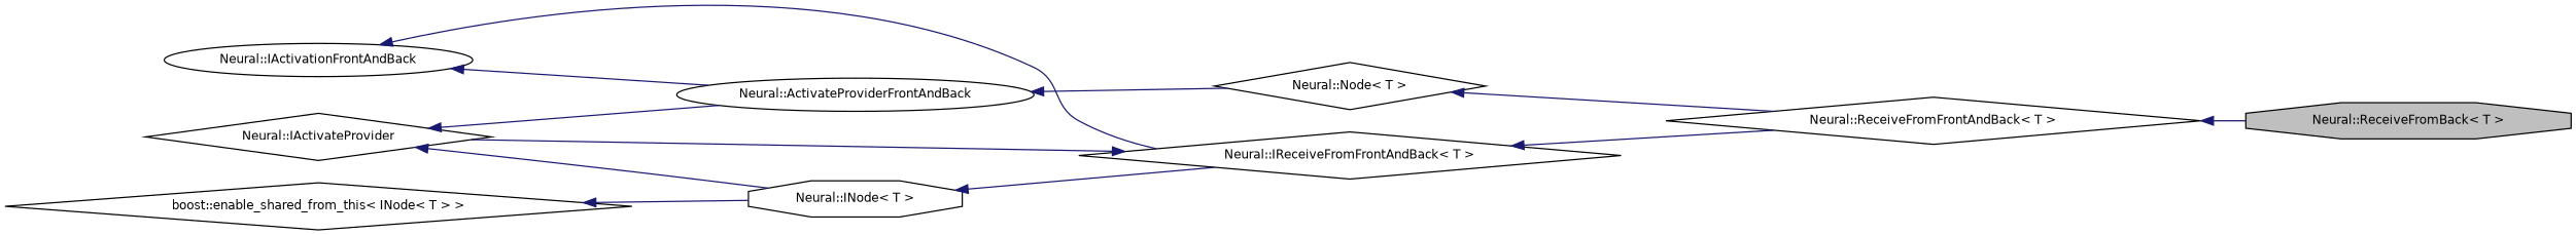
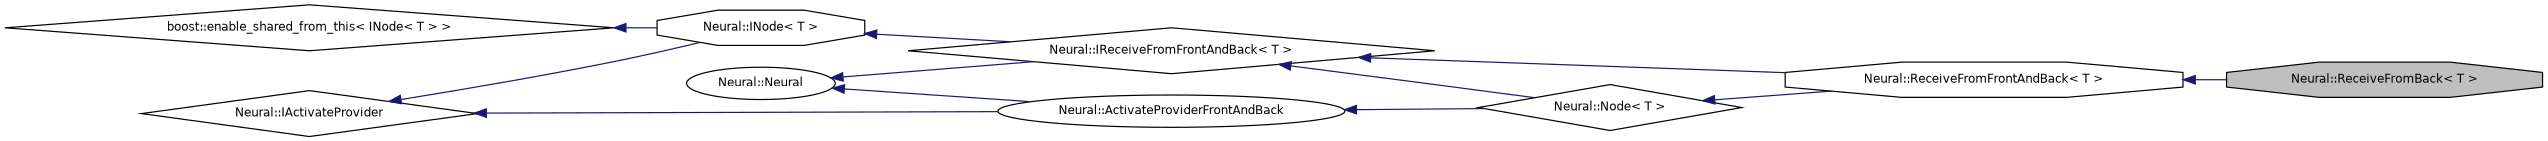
  digraph {
    rankdir=LR
    node [color=black fillcolor=white fontname=Helvetica fontsize=10 shape=diamond style=filled]
    edge [color=midnightblue dir=back fontname=Helvetica fontsize=10 labelfontname=Helvetica labelfontsize=10 style=solid]
    n1 [fillcolor=grey75 fontcolor=black height=0.2 label="Neural::ReceiveFromBack\< T \>" shape=octagon width=0.4]
-   n2 [height=0.2 label="Neural::ReceiveFromFrontAndBack\< T \>" width=0.4]
+   n2 [height=0.2 label="Neural::ReceiveFromFrontAndBack\< T \>" shape=octagon width=0.4]
    n3 [height=0.2 label="Neural::Node\< T \>" width=0.4]
    n4 [height=0.2 label="Neural::IReceiveFromFrontAndBack\< T \>" width=0.4]
    n5 [height=0.2 label="Neural::INode\< T \>" shape=octagon width=0.4]
    n6 [height=0.2 label="boost::enable_shared_from_this\< INode\< T \> \>" width=0.4]
    n7 [height=0.2 label="Neural::IActivateProvider" width=0.4]
    n8 [height=0.2 label="Neural::ActivateProviderFrontAndBack" shape=ellipse width=0.4]
-   n9 [height=0.2 label="Neural::IActivationFrontAndBack" shape=ellipse width=0.4]
+   n9 [height=0.2 label="Neural::Neural" shape=ellipse width=0.4]
    n2 -> n1
    n3 -> n2
    n4 -> n2
-   n4 -> n7
+   n4 -> n3
    n5 -> n4
    n6 -> n5
    n7 -> n5
    n7 -> n8
    n8 -> n3
    n9 -> n4
    n9 -> n8
  }
